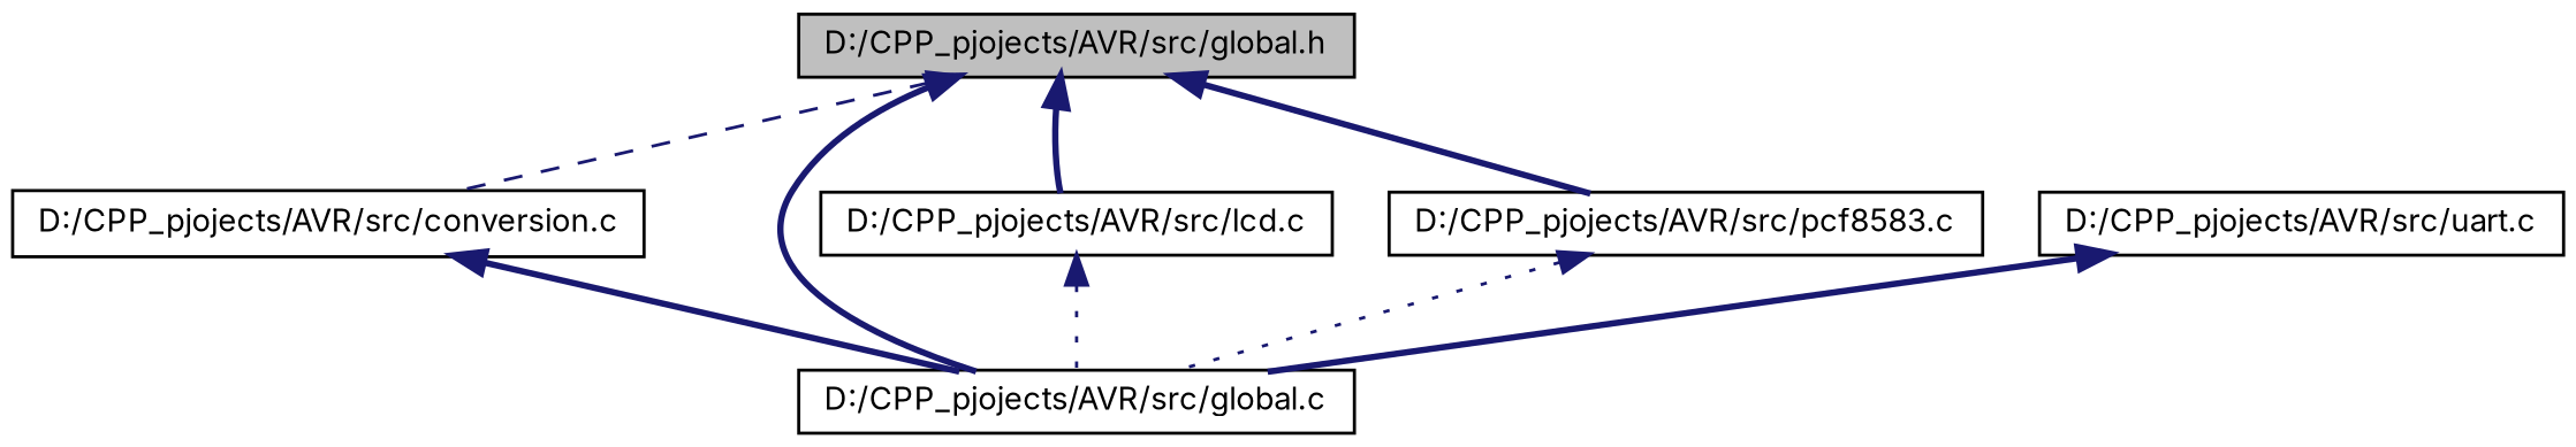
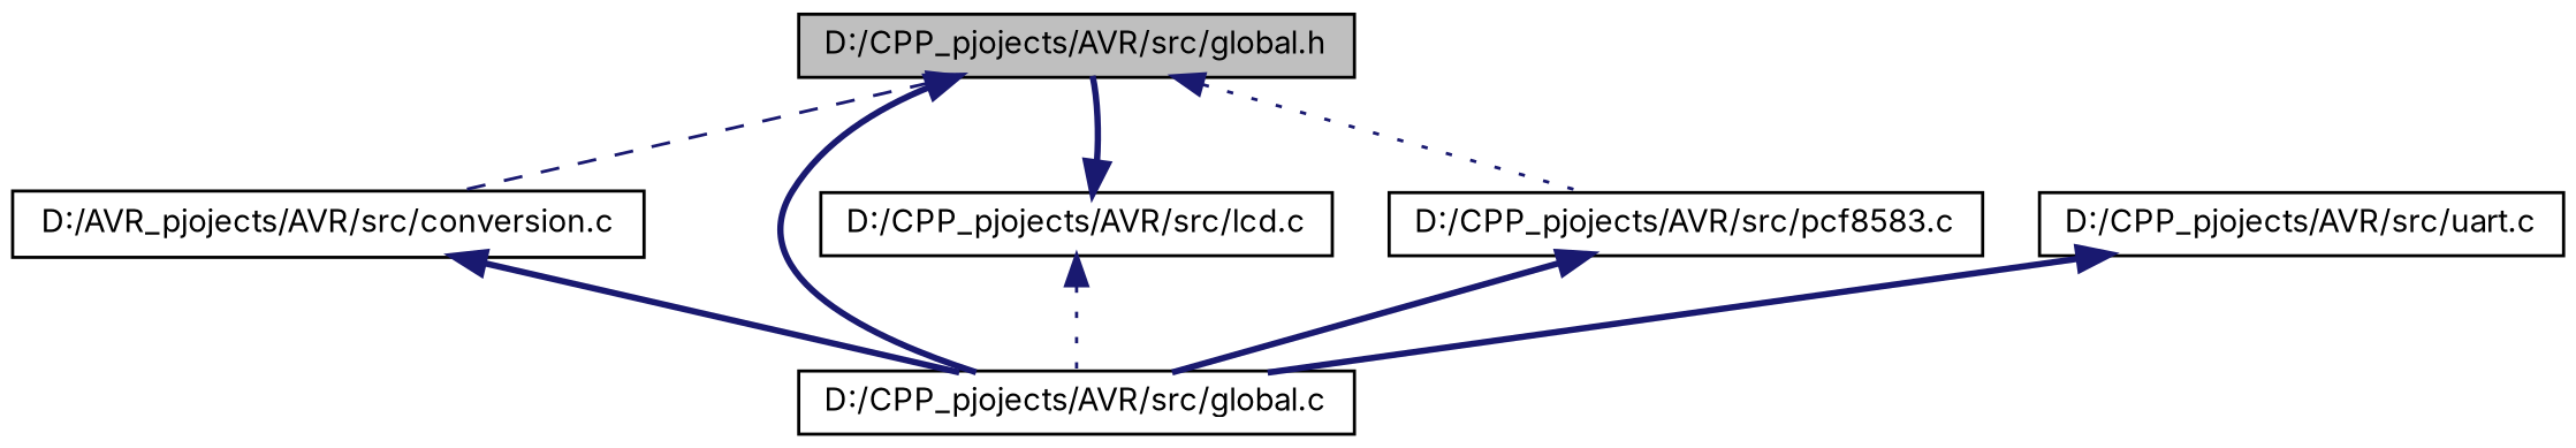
  digraph {
    fontname=Inter
    node [color=black fontname=Inter fontsize=10 shape=record]
    edge [color=midnightblue dir=back fontname=Inter fontsize=10 labelfontname="FreeSans.ttf" labelfontsize=10 style=bold]
    n1 [fillcolor=grey75 fontcolor=black height=0.2 label="D:/CPP_pjojects/AVR/src/global.h" style=filled width=0.4]
-   n2 [height=0.2 label="D:/CPP_pjojects/AVR/src/conversion.c" width=0.4]
+   n2 [height=0.2 label="D:/AVR_pjojects/AVR/src/conversion.c" width=0.4]
    n3 [height=0.2 label="D:/CPP_pjojects/AVR/src/global.c" width=0.4]
    n4 [height=0.2 label="D:/CPP_pjojects/AVR/src/lcd.c" width=0.4]
    n5 [height=0.2 label="D:/CPP_pjojects/AVR/src/pcf8583.c" width=0.4]
    n6 [height=0.2 label="D:/CPP_pjojects/AVR/src/uart.c" width=0.4]
    n1 -> n2 [style=dashed]
    n1 -> n3
-   n1 -> n4
-   n1 -> n5
+   n4 -> n1
+   n1 -> n5 [style=dotted]
    n2 -> n3
    n4 -> n3 [style=dotted]
-   n5 -> n3 [style=dotted]
+   n5 -> n3
    n6 -> n3
  }
